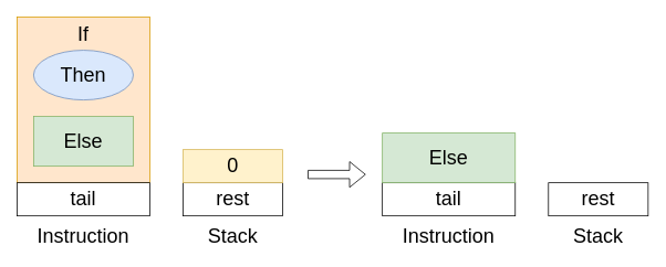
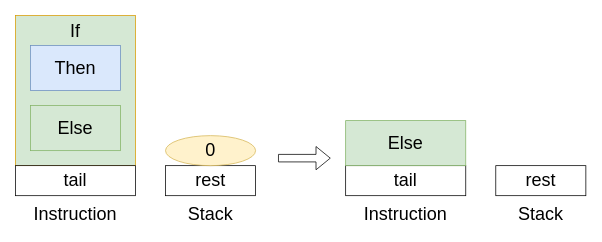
  <mxCell id="0" />
  <mxCell id="1" parent="0" />
- <mxCell id="2" value="&lt;font style=&quot;font-size: 24px;&quot;&gt;If&lt;/font&gt;" style="rounded=0;whiteSpace=wrap;html=1;fillColor=#ffe6cc;strokeColor=#d79b00;verticalAlign=top;" parent="1" vertex="1"><mxGeometry x="20" y="20" width="160" height="200" as="geometry" /></mxCell>
+ <mxCell id="2" value="&lt;font style=&quot;font-size: 24px;&quot;&gt;If&lt;/font&gt;" style="rounded=0;whiteSpace=wrap;html=1;fillColor=#d5e8d4;strokeColor=#d79b00;verticalAlign=top;" parent="1" vertex="1"><mxGeometry x="20" y="20" width="160" height="200" as="geometry" /></mxCell>
  <mxCell id="3" value="&lt;font style=&quot;font-size: 24px;&quot;&gt;tail&lt;/font&gt;" style="rounded=0;whiteSpace=wrap;html=1;fontSize=24;" parent="1" vertex="1"><mxGeometry x="20" y="220" width="160" height="40" as="geometry" /></mxCell>
  <mxCell id="4" value="rest" style="rounded=0;whiteSpace=wrap;html=1;fontSize=24;" parent="1" vertex="1"><mxGeometry x="220" y="220" width="120" height="40" as="geometry" /></mxCell>
  <mxCell id="5" value="Instruction" style="text;html=1;align=center;verticalAlign=middle;whiteSpace=wrap;rounded=0;fontSize=24;" parent="1" vertex="1"><mxGeometry x="30" y="270" width="140" height="30" as="geometry" /></mxCell>
  <mxCell id="6" value="Stack" style="text;html=1;align=center;verticalAlign=middle;whiteSpace=wrap;rounded=0;fontSize=24;" parent="1" vertex="1"><mxGeometry x="240" y="270" width="80" height="30" as="geometry" /></mxCell>
- <mxCell id="7" value="&lt;font style=&quot;font-size: 24px;&quot;&gt;0&lt;/font&gt;" style="rounded=0;whiteSpace=wrap;html=1;fillColor=#fff2cc;strokeColor=#d6b656;" parent="1" vertex="1"><mxGeometry x="220" y="180" width="120" height="40" as="geometry" /></mxCell>
+ <mxCell id="7" value="&lt;font style=&quot;font-size: 24px;&quot;&gt;0&lt;/font&gt;" style="ellipse;whiteSpace=wrap;html=1;fillColor=#fff2cc;strokeColor=#d6b656;" parent="1" vertex="1"><mxGeometry x="220" y="180" width="120" height="40" as="geometry" /></mxCell>
  <mxCell id="8" value="&lt;font style=&quot;font-size: 24px;&quot;&gt;tail&lt;/font&gt;" style="rounded=0;whiteSpace=wrap;html=1;fontSize=24;" parent="1" vertex="1"><mxGeometry x="460" y="220" width="160" height="40" as="geometry" /></mxCell>
  <mxCell id="9" value="rest" style="rounded=0;whiteSpace=wrap;html=1;fontSize=24;" parent="1" vertex="1"><mxGeometry x="660" y="220" width="120" height="40" as="geometry" /></mxCell>
  <mxCell id="10" value="Instruction" style="text;html=1;align=center;verticalAlign=middle;whiteSpace=wrap;rounded=0;fontSize=24;" parent="1" vertex="1"><mxGeometry x="470" y="270" width="140" height="30" as="geometry" /></mxCell>
  <mxCell id="11" value="Stack" style="text;html=1;align=center;verticalAlign=middle;whiteSpace=wrap;rounded=0;fontSize=24;" parent="1" vertex="1"><mxGeometry x="680" y="270" width="80" height="30" as="geometry" /></mxCell>
  <mxCell id="12" value="" style="shape=flexArrow;endArrow=classic;html=1;rounded=0;" parent="1" edge="1"><mxGeometry width="50" height="50" relative="1" as="geometry"><mxPoint x="370" y="210" as="sourcePoint" /><mxPoint x="440" y="210" as="targetPoint" /></mxGeometry></mxCell>
- <mxCell id="13" value="Then" style="ellipse;whiteSpace=wrap;html=1;fontSize=24;fillColor=#dae8fc;strokeColor=#6c8ebf;" parent="1" vertex="1"><mxGeometry x="40" y="60" width="120" height="60" as="geometry" /></mxCell>
+ <mxCell id="13" value="Then" style="rounded=0;whiteSpace=wrap;html=1;fontSize=24;fillColor=#dae8fc;strokeColor=#6c8ebf;" parent="1" vertex="1"><mxGeometry x="40" y="60" width="120" height="60" as="geometry" /></mxCell>
  <mxCell id="14" value="Else" style="rounded=0;whiteSpace=wrap;html=1;fontSize=24;fillColor=#d5e8d4;strokeColor=#82b366;" parent="1" vertex="1"><mxGeometry x="40" y="140" width="120" height="60" as="geometry" /></mxCell>
  <mxCell id="15" value="Else" style="rounded=0;whiteSpace=wrap;html=1;fontSize=24;fillColor=#d5e8d4;strokeColor=#82b366;" parent="1" vertex="1"><mxGeometry x="460" y="160" width="160" height="60" as="geometry" /></mxCell>
